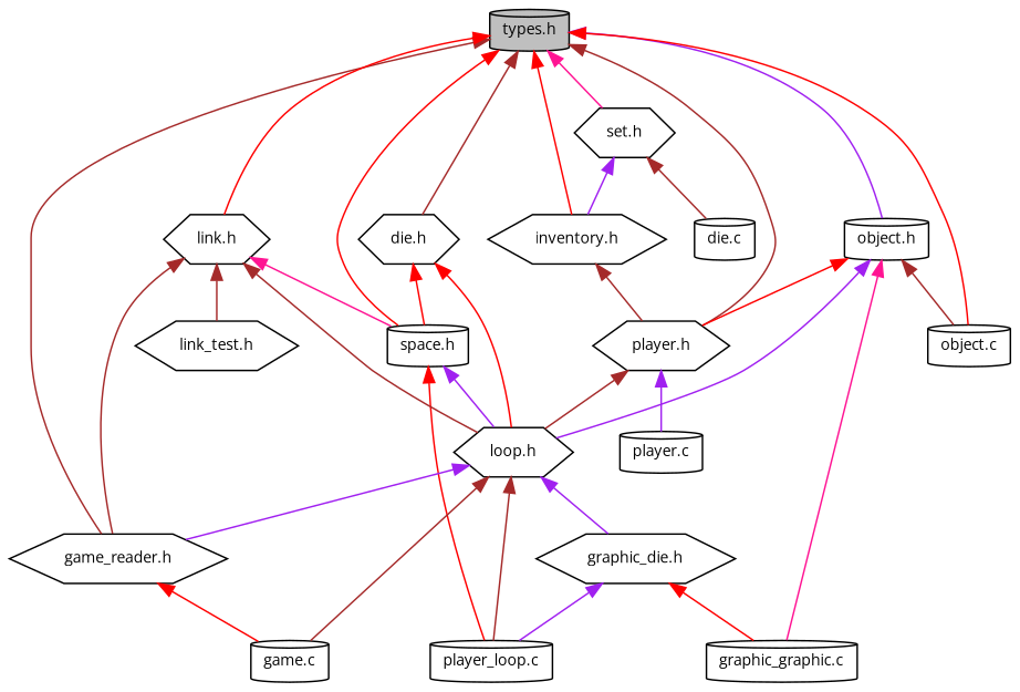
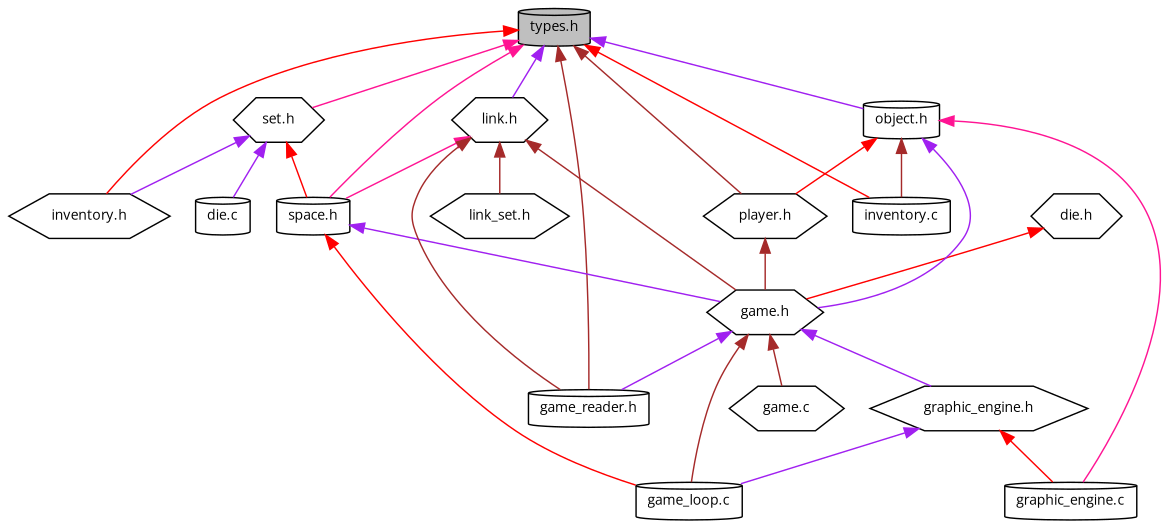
  digraph {
    fontname="Open Sans"
    node [color=black fillcolor=white fontname="Open Sans" fontsize=10 shape=cylinder style=filled]
    edge [color=brown dir=back fontname="Open Sans" fontsize=10 labelfontname=Helvetica labelfontsize=10 style=solid]
    n1 [fillcolor=grey75 fontcolor=black height=0.2 label="types.h" width=0.4]
    n2 [height=0.2 label="set.h" shape=hexagon width=0.4]
    n3 [height=0.2 label="space.h" width=0.4]
-   n4 [height=0.2 label="game_reader.h" shape=hexagon width=0.4]
+   n4 [height=0.2 label="game_reader.h" width=0.4]
    n5 [height=0.2 label="inventory.h" shape=hexagon width=0.4]
    n6 [height=0.2 label="player.h" shape=hexagon width=0.4]
    n7 [height=0.2 label="die.h" shape=hexagon width=0.4]
    n8 [height=0.2 label="link.h" shape=hexagon width=0.4]
    n9 [height=0.2 label="object.h" width=0.4]
-   n10 [height=0.2 label="object.c" width=0.4]
+   n10 [height=0.2 label="inventory.c" width=0.4]
    n11 [height=0.2 label="die.c" width=0.4]
-   n12 [height=0.2 label="loop.h" shape=hexagon width=0.4]
-   n13 [height=0.2 label="player_loop.c" width=0.4]
-   n14 [height=0.2 label="game.c" width=0.4]
-   n15 [height=0.2 label="player.c" width=0.4]
-   n16 [height=0.2 label="link_test.h" shape=hexagon width=0.4]
-   n17 [height=0.2 label="graphic_graphic.c" width=0.4]
-   n18 [height=0.2 label="graphic_die.h" shape=hexagon width=0.4]
+   n12 [height=0.2 label="game.h" shape=hexagon width=0.4]
+   n13 [height=0.2 label="game_loop.c" width=0.4]
+   n14 [height=0.2 label="game.c" shape=hexagon width=0.4]
+   n16 [height=0.2 label="link_set.h" shape=hexagon width=0.4]
+   n17 [height=0.2 label="graphic_engine.c" width=0.4]
+   n18 [height=0.2 label="graphic_engine.h" shape=hexagon width=0.4]
    n1 -> n2 [color=deeppink]
-   n1 -> n3 [color=red]
+   n1 -> n3 [color=deeppink]
    n1 -> n4
    n1 -> n5 [color=red]
    n1 -> n6
-   n1 -> n7
-   n1 -> n8 [color=red]
+   n1 -> n8 [color=purple]
    n1 -> n9 [color=purple]
    n1 -> n10 [color=red]
-   n7 -> n3 [color=red]
+   n2 -> n3 [color=red]
    n2 -> n5 [color=purple]
-   n2 -> n11
+   n2 -> n11 [color=purple]
    n3 -> n12 [color=purple]
    n3 -> n13 [color=red]
-   n4 -> n14 [color=red]
-   n5 -> n6
    n6 -> n12
-   n6 -> n15 [color=purple]
    n7 -> n12 [color=red]
    n8 -> n3 [color=deeppink]
    n8 -> n4
    n8 -> n12
    n8 -> n16
    n9 -> n6 [color=red]
    n9 -> n10
    n9 -> n12 [color=purple]
    n9 -> n17 [color=deeppink]
    n12 -> n4 [color=purple]
    n12 -> n13
    n12 -> n14
    n12 -> n18 [color=purple]
    n18 -> n13 [color=purple]
    n18 -> n17 [color=red]
  }
